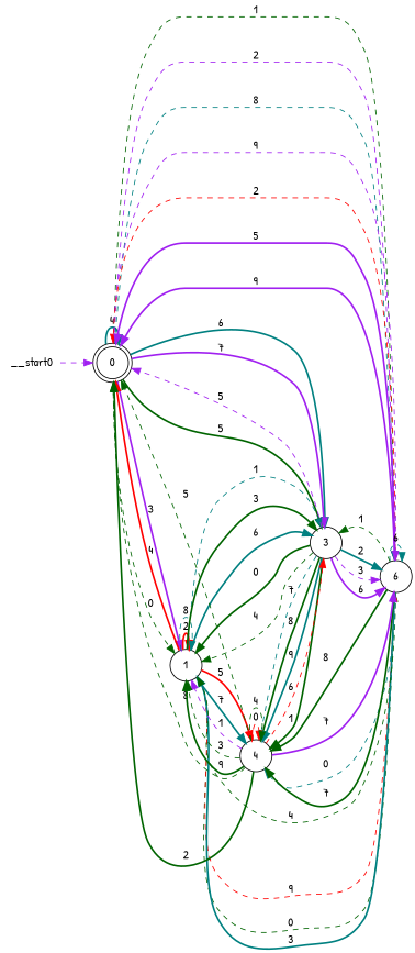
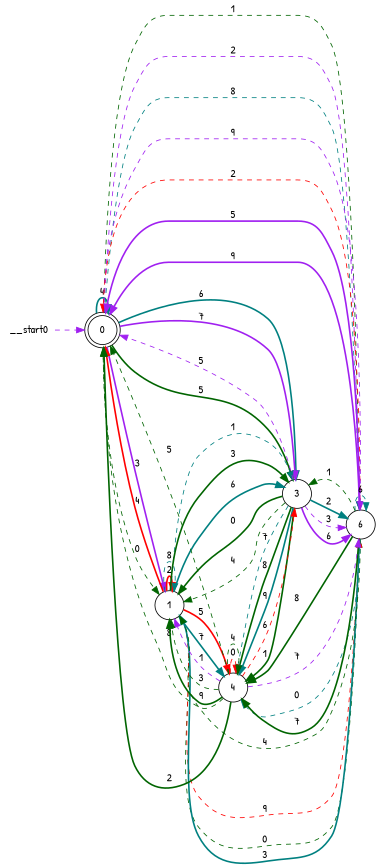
  digraph {
    fontname="Patrick Hand"
    rankdir=LR
    node [fontname="Patrick Hand" shape=circle]
    edge [color=darkgreen fontname="Patrick Hand" style=dashed]
    n1 [label=0 shape=doublecircle]
    n2 [label=1]
    n3 [label=6]
    n4 [label=3]
    n5 [label=4]
    __start0 [height=0 shape=none width=0]
    n1 -> n1 [color=teal label=4 style=bold]
    n1 -> n2 [label=0]
    n1 -> n2 [color=purple label=3 style=bold]
    n1 -> n3 [label=1]
    n1 -> n3 [color=purple label=2]
    n1 -> n3 [color=teal label=8]
    n1 -> n3 [color=purple label=9]
    n1 -> n4 [label=5 style=bold]
    n1 -> n4 [color=teal label=6 style=bold]
    n1 -> n4 [color=purple label=7 style=bold]
    n2 -> n1 [color=red label=4 style=bold]
    n2 -> n2 [color=red label=2 style=bold]
    n2 -> n2 [color=teal label=8]
    n2 -> n3 [label=0]
    n2 -> n3 [color=red label=9]
    n2 -> n4 [color=teal label=1]
    n2 -> n4 [label=3 style=bold]
    n2 -> n4 [color=teal label=6 style=bold]
    n2 -> n5 [color=red label=5 style=bold]
    n2 -> n5 [color=teal label=7 style=bold]
    n3 -> n1 [color=red label=2]
    n3 -> n1 [color=purple label=5 style=bold]
    n3 -> n1 [color=purple label=9 style=bold]
    n3 -> n2 [color=teal label=3 style=bold]
    n3 -> n2 [label=4]
    n3 -> n3 [color=teal label=6]
    n3 -> n4 [label=1]
    n3 -> n5 [color=teal label=0]
    n3 -> n5 [label=7 style=bold]
    n3 -> n5 [label=8 style=bold]
    n4 -> n1 [color=purple label=5]
    n4 -> n2 [label=0 style=bold]
    n4 -> n2 [label=4]
    n4 -> n3 [color=teal label=2 style=bold]
    n4 -> n3 [color=purple label=3]
    n4 -> n3 [color=purple label=6 style=bold]
    n4 -> n5 [label=1 style=bold]
    n4 -> n5 [color=teal label=7]
    n4 -> n5 [label=8 style=bold]
    n4 -> n5 [color=teal label=9 style=bold]
    n5 -> n1 [label=2 style=bold]
    n5 -> n1 [label=5]
    n5 -> n1 [label=8]
    n5 -> n2 [color=purple label=1]
    n5 -> n2 [label=3]
    n5 -> n2 [label=9 style=bold]
-   n5 -> n3 [color=purple label=7 style=bold]
+   n5 -> n3 [color=purple label=7]
    n5 -> n4 [color=red label=6]
    n5 -> n5 [color=red label=0]
    n5 -> n5 [label=4]
    __start0 -> n1 [color=purple]
  }
